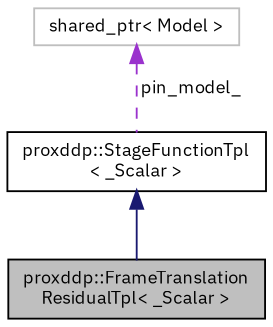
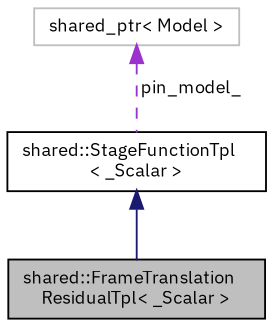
  digraph {
    fontname="IBM Plex Sans"
    node [color=black fontname="IBM Plex Sans" fontsize=10 shape=record]
    edge [dir=back fontname="IBM Plex Sans" fontsize=10 labelfontname=Helvetica labelfontsize=10]
-   n1 [fillcolor=grey75 fontcolor=black height=0.2 label="proxddp::FrameTranslation\lResidualTpl\< _Scalar \>" style=filled width=0.4]
-   n2 [height=0.2 label="proxddp::StageFunctionTpl\l\< _Scalar \>" width=0.4]
+   n1 [fillcolor=grey75 fontcolor=black height=0.2 label="shared::FrameTranslation\lResidualTpl\< _Scalar \>" style=filled width=0.4]
+   n2 [height=0.2 label="shared::StageFunctionTpl\l\< _Scalar \>" width=0.4]
    n3 [color=grey75 height=0.2 label="shared_ptr\< Model \>" width=0.4]
    n2 -> n1 [color=midnightblue style=solid]
    n3 -> n2 [color=darkorchid3 label=" pin_model_" style=dashed]
  }
